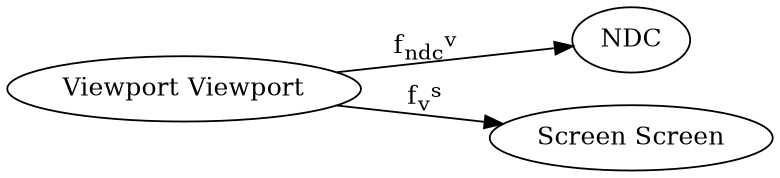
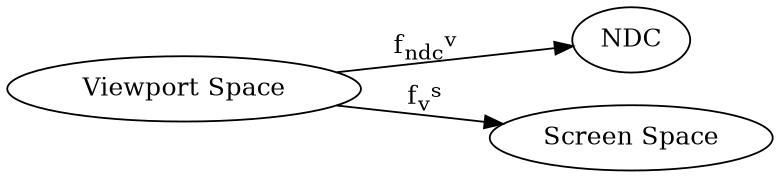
  digraph {
    rankdir=LR
-   "Viewport Space" [label="Viewport Viewport"]
+   "Viewport Space"
    NDC
-   "Screen Space" [label="Screen Screen"]
+   "Screen Space"
    "Viewport Space" -> NDC [label=<f<SUB>ndc</SUB><SUP>v</SUP>>]
    "Viewport Space" -> "Screen Space" [label=<f<SUB>v</SUB><SUP>s</SUP>>]
  }
